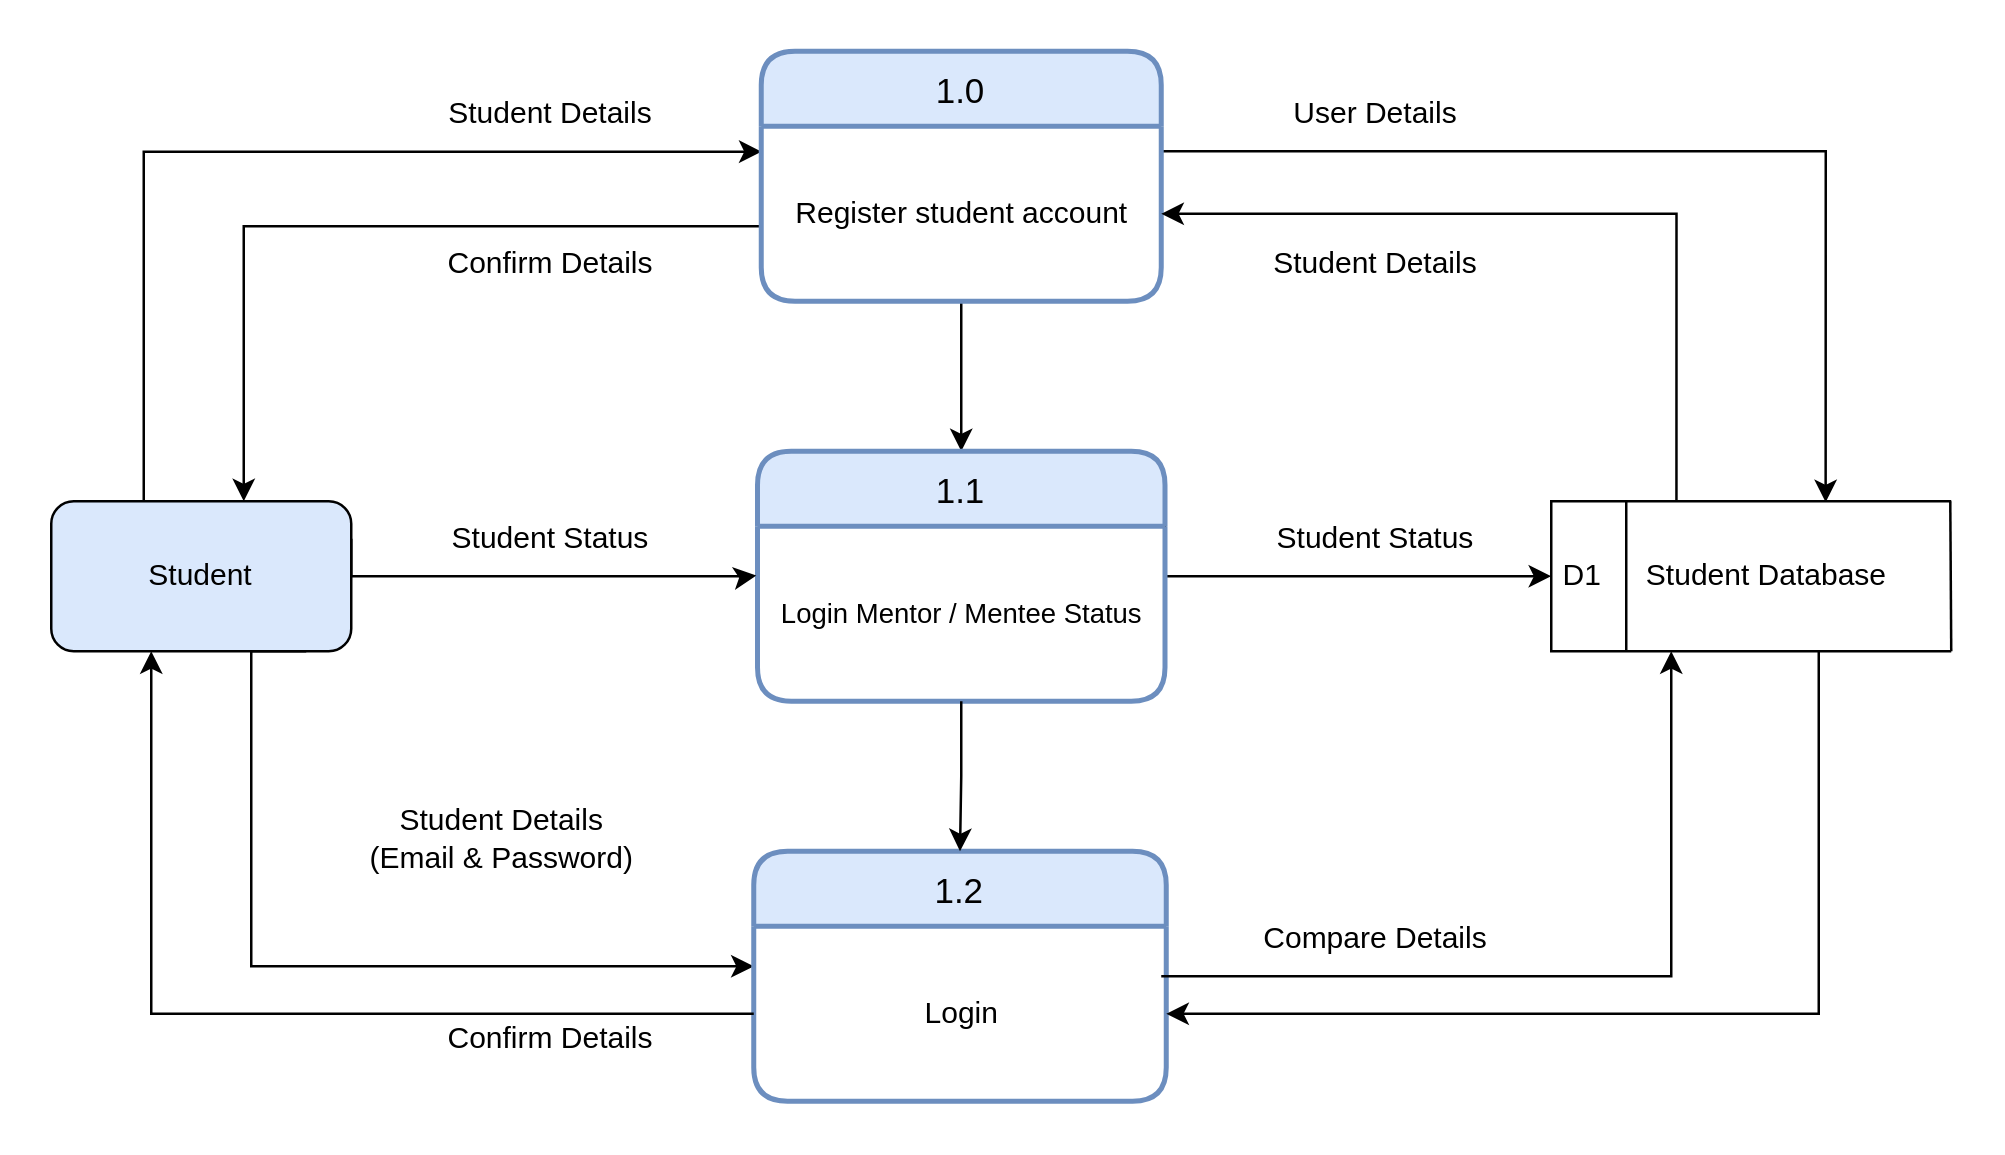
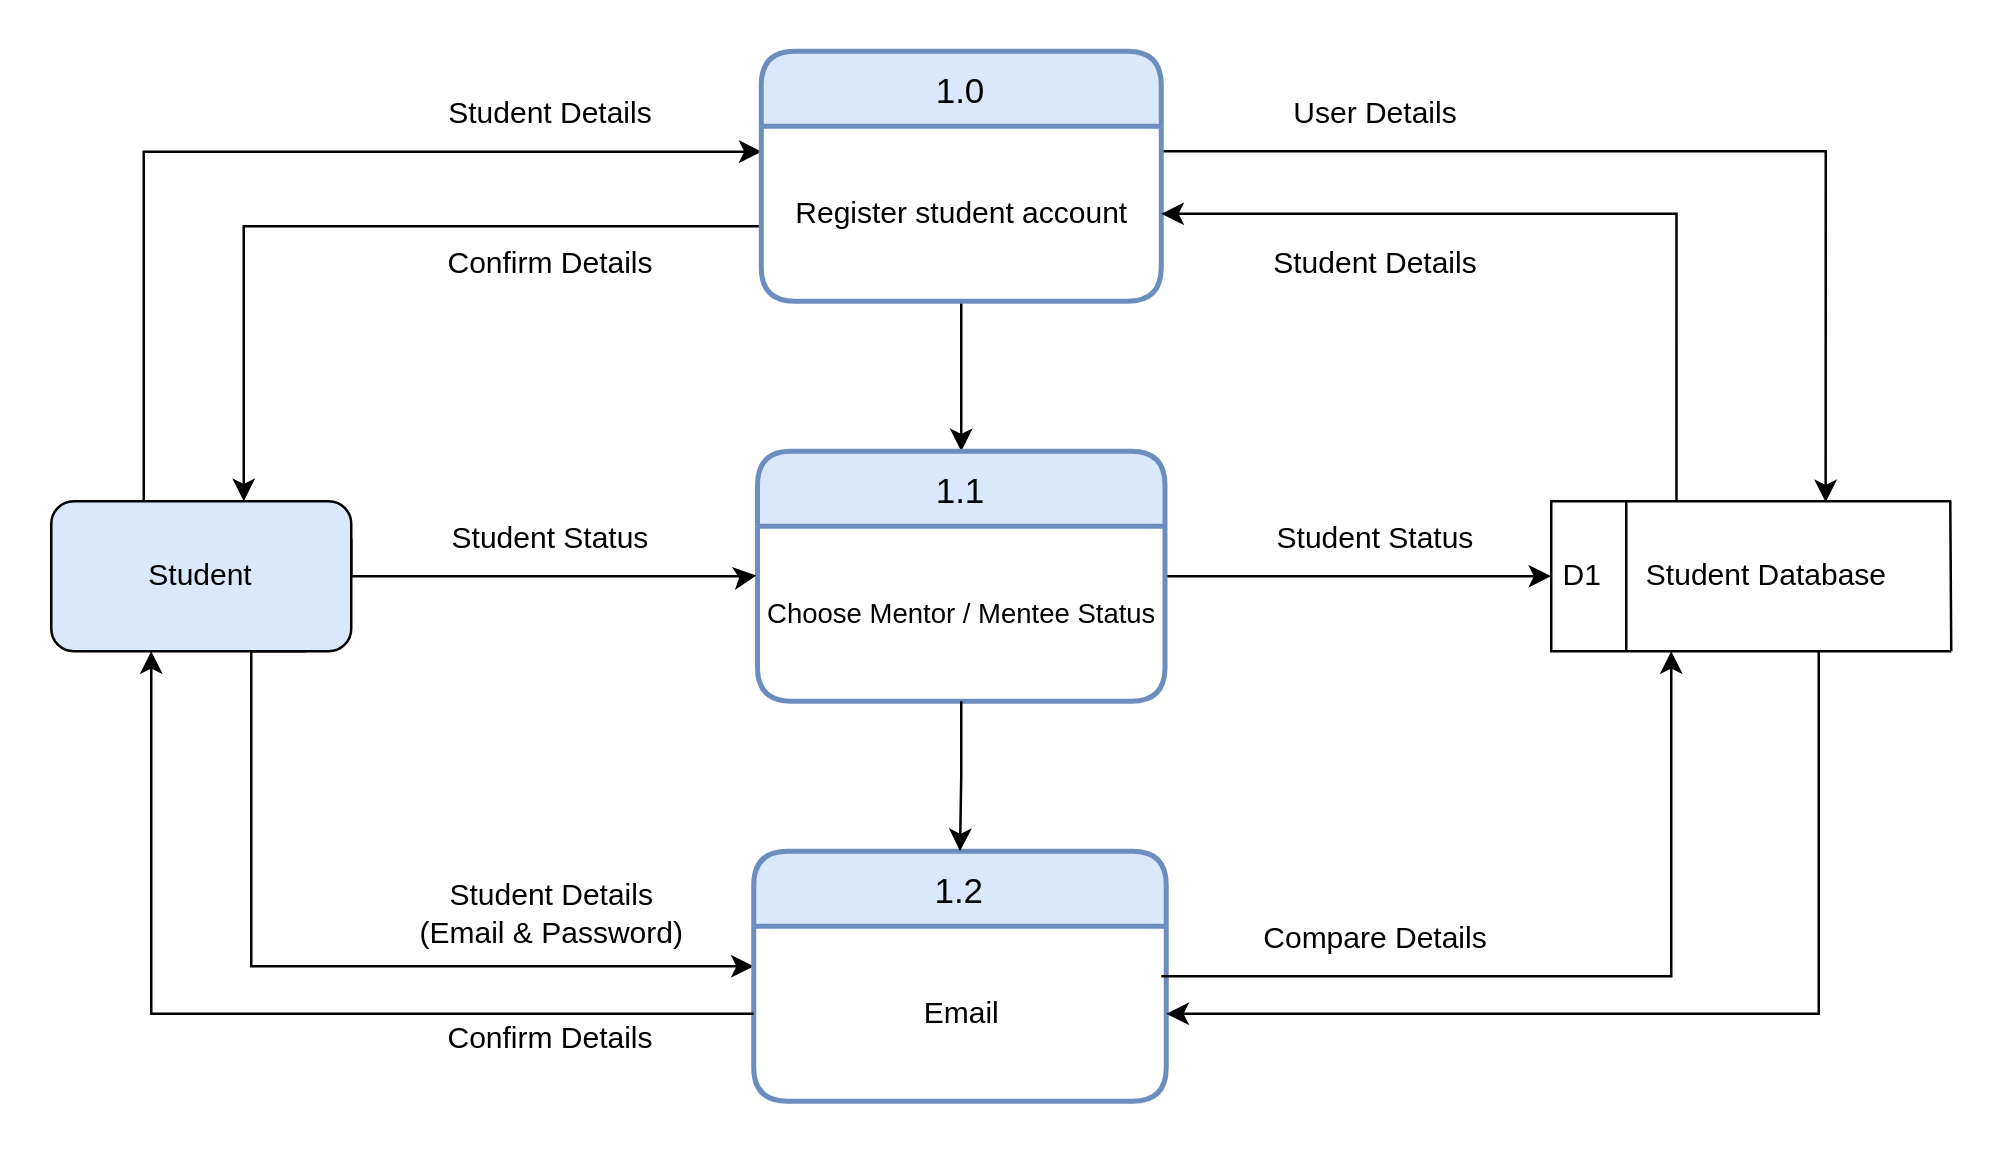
  <mxCell id="0" />
  <mxCell id="1" parent="0" />
  <mxCell id="2" style="edgeStyle=orthogonalEdgeStyle;rounded=0;orthogonalLoop=1;jettySize=auto;html=1;exitX=1;exitY=0.25;exitDx=0;exitDy=0;startArrow=none;startFill=0;endArrow=classic;endFill=1;entryX=0;entryY=0.5;entryDx=0;entryDy=0;" parent="1" source="4" edge="1" target="30"><mxGeometry relative="1" as="geometry"><mxPoint x="620" y="204.833" as="targetPoint" /><Array as="points"><mxPoint x="466" y="230" /></Array></mxGeometry></mxCell>
  <mxCell id="3" style="edgeStyle=orthogonalEdgeStyle;rounded=0;orthogonalLoop=1;jettySize=auto;html=1;entryX=0.5;entryY=1;entryDx=0;entryDy=0;startArrow=classic;startFill=1;endArrow=none;endFill=0;" parent="1" source="4" target="15" edge="1"><mxGeometry relative="1" as="geometry" /></mxCell>
  <mxCell id="4" value="1.1" style="swimlane;childLayout=stackLayout;horizontal=1;startSize=30;horizontalStack=0;rounded=1;fontSize=14;fontStyle=0;strokeWidth=2;resizeParent=0;resizeLast=1;shadow=0;dashed=0;align=center;fillColor=#dae8fc;strokeColor=#6c8ebf;" parent="1" vertex="1"><mxGeometry x="302.5" y="180" width="163" height="100" as="geometry" /></mxCell>
- <mxCell id="5" value="&lt;font style=&quot;font-size: 11px;&quot;&gt;Login Mentor / Mentee Status&lt;/font&gt;" style="text;html=1;align=center;verticalAlign=middle;resizable=0;points=[];autosize=1;strokeColor=none;fillColor=none;" parent="4" vertex="1"><mxGeometry y="30" width="163" height="70" as="geometry" /></mxCell>
+ <mxCell id="5" value="&lt;font style=&quot;font-size: 11px;&quot;&gt;Choose Mentor / Mentee Status&lt;/font&gt;" style="text;html=1;align=center;verticalAlign=middle;resizable=0;points=[];autosize=1;strokeColor=none;fillColor=none;" parent="4" vertex="1"><mxGeometry y="30" width="163" height="70" as="geometry" /></mxCell>
  <mxCell id="6" style="rounded=0;orthogonalLoop=1;jettySize=auto;html=1;exitX=1;exitY=0.25;exitDx=0;exitDy=0;edgeStyle=orthogonalEdgeStyle;entryX=-0.003;entryY=0.282;entryDx=0;entryDy=0;entryPerimeter=0;" parent="1" source="10" edge="1" target="5"><mxGeometry relative="1" as="geometry"><mxPoint x="300" y="214.833" as="targetPoint" /><Array as="points"><mxPoint x="140" y="230" /><mxPoint x="300" y="230" /></Array></mxGeometry></mxCell>
  <mxCell id="7" style="edgeStyle=orthogonalEdgeStyle;rounded=0;orthogonalLoop=1;jettySize=auto;html=1;exitX=1;exitY=0.75;exitDx=0;exitDy=0;entryX=1;entryY=0.75;entryDx=0;entryDy=0;" parent="1" source="10" target="10" edge="1"><mxGeometry relative="1" as="geometry"><mxPoint x="300" y="244.833" as="targetPoint" /></mxGeometry></mxCell>
  <mxCell id="8" style="edgeStyle=orthogonalEdgeStyle;rounded=0;orthogonalLoop=1;jettySize=auto;html=1;exitX=0.85;exitY=1;exitDx=0;exitDy=0;entryX=0;entryY=0.229;entryDx=0;entryDy=0;entryPerimeter=0;exitPerimeter=0;" parent="1" source="10" target="13" edge="1"><mxGeometry relative="1" as="geometry"><Array as="points"><mxPoint x="100" y="260" /><mxPoint x="100" y="386" /></Array></mxGeometry></mxCell>
  <mxCell id="9" style="edgeStyle=orthogonalEdgeStyle;rounded=0;orthogonalLoop=1;jettySize=auto;html=1;entryX=0.001;entryY=0.145;entryDx=0;entryDy=0;entryPerimeter=0;" edge="1" parent="1" source="10" target="16"><mxGeometry relative="1" as="geometry"><Array as="points"><mxPoint x="57" y="60" /></Array></mxGeometry></mxCell>
  <mxCell id="10" value="Student" style="rounded=1;whiteSpace=wrap;html=1;fillColor=#dae8fc;" parent="1" vertex="1"><mxGeometry x="20" y="200" width="120" height="60" as="geometry" /></mxCell>
  <mxCell id="11" style="edgeStyle=orthogonalEdgeStyle;rounded=0;orthogonalLoop=1;jettySize=auto;html=1;entryX=1.001;entryY=0.048;entryDx=0;entryDy=0;entryPerimeter=0;startArrow=classic;startFill=1;endArrow=none;endFill=0;exitX=0.686;exitY=0.007;exitDx=0;exitDy=0;exitPerimeter=0;" parent="1" source="30" target="16" edge="1"><mxGeometry relative="1" as="geometry"><mxPoint x="740" y="180" as="sourcePoint" /><Array as="points"><mxPoint x="730" y="60" /><mxPoint x="464" y="60" /></Array></mxGeometry></mxCell>
  <mxCell id="12" value="1.2" style="swimlane;childLayout=stackLayout;horizontal=1;startSize=30;horizontalStack=0;rounded=1;fontSize=14;fontStyle=0;strokeWidth=2;resizeParent=0;resizeLast=1;shadow=0;dashed=0;align=center;fillColor=#dae8fc;strokeColor=#6c8ebf;" parent="1" vertex="1"><mxGeometry x="301" y="340" width="165" height="100" as="geometry" /></mxCell>
- <mxCell id="13" value="&lt;font style=&quot;font-size: 12px;&quot;&gt;Login&lt;/font&gt;" style="text;html=1;align=center;verticalAlign=middle;resizable=0;points=[];autosize=1;strokeColor=none;fillColor=none;" parent="12" vertex="1"><mxGeometry y="30" width="165" height="70" as="geometry" /></mxCell>
+ <mxCell id="13" value="&lt;font style=&quot;font-size: 12px;&quot;&gt;Email&lt;/font&gt;" style="text;html=1;align=center;verticalAlign=middle;resizable=0;points=[];autosize=1;strokeColor=none;fillColor=none;" parent="12" vertex="1"><mxGeometry y="30" width="165" height="70" as="geometry" /></mxCell>
  <mxCell id="14" style="edgeStyle=orthogonalEdgeStyle;rounded=0;orthogonalLoop=1;jettySize=auto;html=1;exitX=0;exitY=0.5;exitDx=0;exitDy=0;startArrow=none;startFill=0;endArrow=classic;endFill=1;" parent="1" source="15" target="10" edge="1"><mxGeometry relative="1" as="geometry"><Array as="points"><mxPoint x="304" y="90" /><mxPoint x="97" y="90" /></Array></mxGeometry></mxCell>
  <mxCell id="15" value="1.0" style="swimlane;childLayout=stackLayout;horizontal=1;startSize=30;horizontalStack=0;rounded=1;fontSize=14;fontStyle=0;strokeWidth=2;resizeParent=0;resizeLast=1;shadow=0;dashed=0;align=center;fillColor=#dae8fc;strokeColor=#6c8ebf;" parent="1" vertex="1"><mxGeometry x="304" y="20" width="160" height="100" as="geometry" /></mxCell>
  <mxCell id="16" value="Register student account" style="text;html=1;align=center;verticalAlign=middle;resizable=0;points=[];autosize=1;strokeColor=none;fillColor=none;" parent="15" vertex="1"><mxGeometry y="30" width="160" height="70" as="geometry" /></mxCell>
- <mxCell id="17" value="Student Details (Email &amp;amp; Password)" style="text;html=1;strokeColor=none;fillColor=none;align=center;verticalAlign=middle;whiteSpace=wrap;rounded=0;" parent="1" vertex="1"><mxGeometry x="141.5" y="320" width="117" height="30" as="geometry" /></mxCell>
+ <mxCell id="17" value="Student Details (Email &amp;amp; Password)" style="text;html=1;strokeColor=none;fillColor=none;align=center;verticalAlign=middle;whiteSpace=wrap;rounded=0;" parent="1" vertex="1"><mxGeometry x="161.5" y="350" width="117" height="30" as="geometry" /></mxCell>
  <mxCell id="18" value="Confirm Details" style="text;html=1;strokeColor=none;fillColor=none;align=center;verticalAlign=middle;whiteSpace=wrap;rounded=0;" parent="1" vertex="1"><mxGeometry x="170" y="400" width="100" height="30" as="geometry" /></mxCell>
  <mxCell id="19" value="Compare Details" style="text;html=1;strokeColor=none;fillColor=none;align=center;verticalAlign=middle;whiteSpace=wrap;rounded=0;" parent="1" vertex="1"><mxGeometry x="500" y="360" width="100" height="30" as="geometry" /></mxCell>
  <mxCell id="20" style="edgeStyle=orthogonalEdgeStyle;rounded=0;orthogonalLoop=1;jettySize=auto;html=1;startArrow=none;startFill=0;endArrow=classic;endFill=1;" parent="1" source="5" target="12" edge="1"><mxGeometry relative="1" as="geometry" /></mxCell>
  <mxCell id="21" value="Confirm Details" style="text;html=1;strokeColor=none;fillColor=none;align=center;verticalAlign=middle;whiteSpace=wrap;rounded=0;" parent="1" vertex="1"><mxGeometry x="170" y="90" width="100" height="30" as="geometry" /></mxCell>
  <mxCell id="22" style="edgeStyle=orthogonalEdgeStyle;rounded=0;orthogonalLoop=1;jettySize=auto;html=1;startArrow=classic;startFill=1;endArrow=none;endFill=0;entryX=0.313;entryY=0;entryDx=0;entryDy=0;entryPerimeter=0;" parent="1" source="16" target="30" edge="1"><mxGeometry relative="1" as="geometry"><mxPoint x="670" y="180" as="targetPoint" /></mxGeometry></mxCell>
  <mxCell id="23" value="Student Details" style="text;html=1;strokeColor=none;fillColor=none;align=center;verticalAlign=middle;whiteSpace=wrap;rounded=0;" parent="1" vertex="1"><mxGeometry x="500" y="90" width="100" height="30" as="geometry" /></mxCell>
  <mxCell id="24" value="User Details" style="text;html=1;strokeColor=none;fillColor=none;align=center;verticalAlign=middle;whiteSpace=wrap;rounded=0;" parent="1" vertex="1"><mxGeometry x="500" y="30" width="100" height="30" as="geometry" /></mxCell>
  <mxCell id="25" style="edgeStyle=orthogonalEdgeStyle;rounded=0;orthogonalLoop=1;jettySize=auto;html=1;" parent="1" source="13" target="10" edge="1"><mxGeometry relative="1" as="geometry"><Array as="points"><mxPoint x="60" y="405" /></Array></mxGeometry></mxCell>
  <mxCell id="26" style="rounded=0;orthogonalLoop=1;jettySize=auto;html=1;startArrow=none;startFill=0;endArrow=classic;endFill=1;edgeStyle=elbowEdgeStyle;" parent="1" target="30" edge="1"><mxGeometry relative="1" as="geometry"><mxPoint x="668" y="330" as="targetPoint" /><mxPoint x="464" y="390" as="sourcePoint" /><Array as="points"><mxPoint x="668" y="320" /></Array></mxGeometry></mxCell>
  <mxCell id="27" style="edgeStyle=elbowEdgeStyle;rounded=0;orthogonalLoop=1;jettySize=auto;html=1;" parent="1" source="30" target="13" edge="1"><mxGeometry relative="1" as="geometry"><mxPoint x="727" y="320" as="sourcePoint" /><Array as="points"><mxPoint x="727" y="330" /></Array></mxGeometry></mxCell>
  <mxCell id="28" value="Student Status" style="text;html=1;strokeColor=none;fillColor=none;align=center;verticalAlign=middle;whiteSpace=wrap;rounded=0;" parent="1" vertex="1"><mxGeometry x="170" y="200" width="100" height="30" as="geometry" /></mxCell>
  <mxCell id="29" value="Student Status" style="text;html=1;strokeColor=none;fillColor=none;align=center;verticalAlign=middle;whiteSpace=wrap;rounded=0;" parent="1" vertex="1"><mxGeometry x="500" y="200" width="100" height="30" as="geometry" /></mxCell>
  <mxCell id="30" value="D1&amp;nbsp;&lt;span style=&quot;white-space: pre;&quot;&gt;&#09;&lt;/span&gt;&amp;nbsp; Student Database" style="html=1;dashed=0;whitespace=wrap;shape=mxgraph.dfd.dataStoreID;align=left;spacingLeft=3;points=[[0,0],[0.5,0],[1,0],[0,0.5],[1,0.5],[0,1],[0.5,1],[1,1]];comic=0;noLabel=0;container=0;metaEdit=0;shadow=0;perimeterSpacing=0;fillStyle=solid;" parent="1" vertex="1"><mxGeometry x="620" y="200" width="160" height="60" as="geometry" /></mxCell>
  <mxCell id="31" value="" style="endArrow=none;html=1;rounded=0;exitX=1;exitY=1;exitDx=0;exitDy=0;" parent="1" source="30" edge="1"><mxGeometry width="50" height="50" relative="1" as="geometry"><mxPoint x="779.61" y="250" as="sourcePoint" /><mxPoint x="779.61" y="200" as="targetPoint" /></mxGeometry></mxCell>
  <mxCell id="32" value="Student Details" style="text;html=1;strokeColor=none;fillColor=none;align=center;verticalAlign=middle;whiteSpace=wrap;rounded=0;" vertex="1" parent="1"><mxGeometry x="170" y="30" width="100" height="30" as="geometry" /></mxCell>
